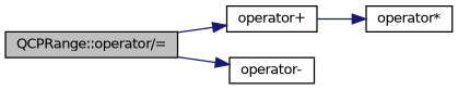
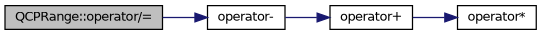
  digraph {
    rankdir=LR
    node [color=black fillcolor=white fontname=Helvetica fontsize=10 shape=record style=filled]
    edge [color=midnightblue fontname=Helvetica fontsize=10 labelfontname=Helvetica labelfontsize=10 style=solid]
    n1 [fillcolor=grey75 fontcolor=black height=0.2 label="QCPRange::operator/=" width=0.4]
    n2 [height=0.2 label="operator+" width=0.4]
    n3 [height=0.2 label="operator-" width=0.4]
    n4 [height=0.2 label="operator*" width=0.4]
-   n1 -> n2
+   n3 -> n2
    n1 -> n3
    n2 -> n4
  }
